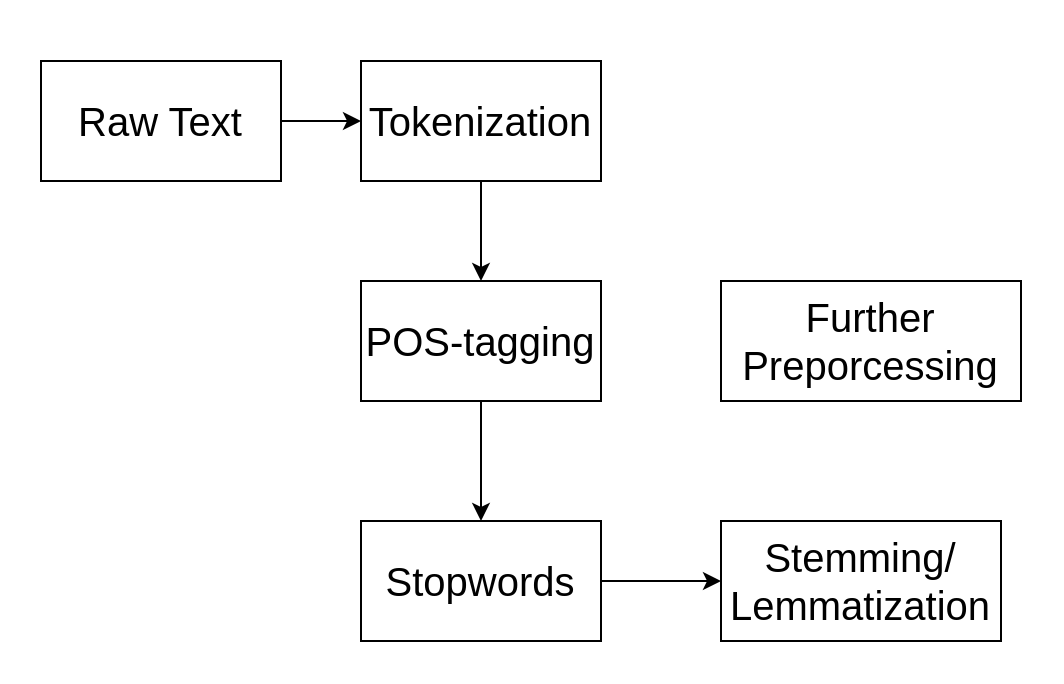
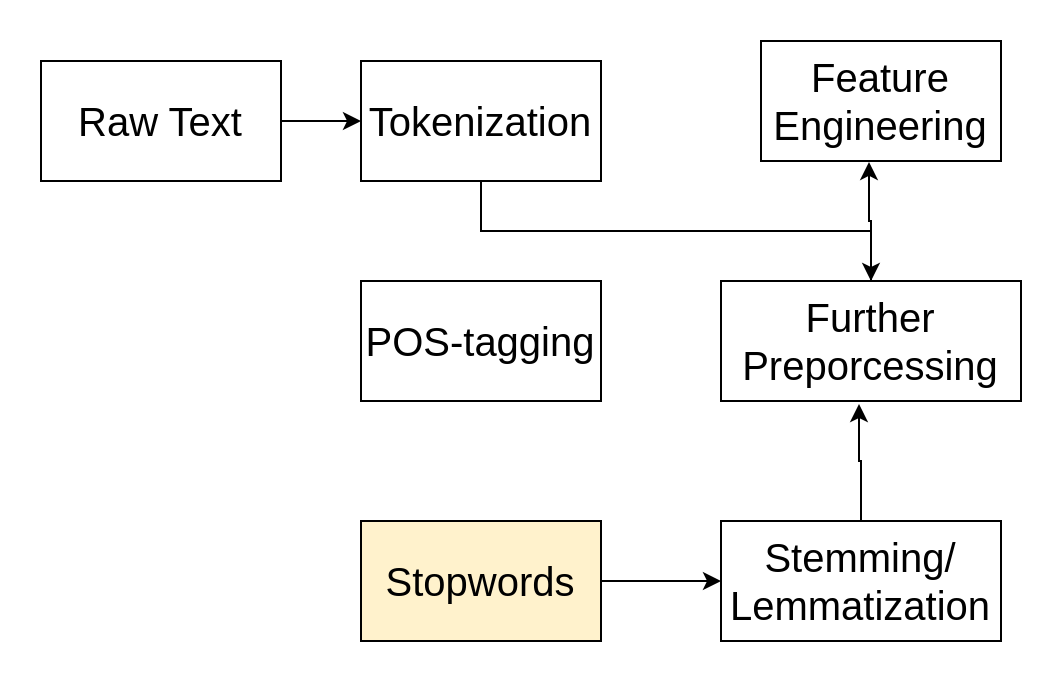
  <mxCell id="0" />
  <mxCell id="1" parent="0" />
  <mxCell id="2" style="edgeStyle=orthogonalEdgeStyle;rounded=0;orthogonalLoop=1;jettySize=auto;html=1;exitX=1;exitY=0.5;exitDx=0;exitDy=0;entryX=0;entryY=0.5;entryDx=0;entryDy=0;fontSize=20;" edge="1" parent="1" source="3" target="5"><mxGeometry relative="1" as="geometry" /></mxCell>
  <mxCell id="3" value="&lt;font style=&quot;font-size: 20px;&quot;&gt;Raw Text&lt;/font&gt;" style="rounded=0;whiteSpace=wrap;html=1;" vertex="1" parent="1"><mxGeometry x="20" y="30" width="120" height="60" as="geometry" /></mxCell>
- <mxCell id="4" style="edgeStyle=orthogonalEdgeStyle;rounded=0;orthogonalLoop=1;jettySize=auto;html=1;exitX=0.5;exitY=1;exitDx=0;exitDy=0;entryX=0.5;entryY=0;entryDx=0;entryDy=0;fontSize=20;" edge="1" parent="1" source="5" target="9"><mxGeometry relative="1" as="geometry" /></mxCell>
+ <mxCell id="4" style="edgeStyle=orthogonalEdgeStyle;rounded=0;orthogonalLoop=1;jettySize=auto;html=1;exitX=0.5;exitY=1;exitDx=0;exitDy=0;fontSize=20;" edge="1" parent="1" source="5" target="13"><mxGeometry relative="1" as="geometry" /></mxCell>
  <mxCell id="5" value="Tokenization" style="rounded=0;whiteSpace=wrap;html=1;fontSize=20;" vertex="1" parent="1"><mxGeometry x="180" y="30" width="120" height="60" as="geometry" /></mxCell>
  <mxCell id="6" style="edgeStyle=orthogonalEdgeStyle;rounded=0;orthogonalLoop=1;jettySize=auto;html=1;exitX=1;exitY=0.5;exitDx=0;exitDy=0;entryX=0;entryY=0.5;entryDx=0;entryDy=0;fontSize=20;" edge="1" parent="1" source="7" target="11"><mxGeometry relative="1" as="geometry" /></mxCell>
- <mxCell id="7" value="Stopwords" style="rounded=0;whiteSpace=wrap;html=1;fontSize=20;" vertex="1" parent="1"><mxGeometry x="180" y="260" width="120" height="60" as="geometry" /></mxCell>
- <mxCell id="8" style="edgeStyle=orthogonalEdgeStyle;rounded=0;orthogonalLoop=1;jettySize=auto;html=1;exitX=0.5;exitY=1;exitDx=0;exitDy=0;entryX=0.5;entryY=0;entryDx=0;entryDy=0;fontSize=20;" edge="1" parent="1" source="9" target="7"><mxGeometry relative="1" as="geometry" /></mxCell>
+ <mxCell id="7" value="Stopwords" style="rounded=0;whiteSpace=wrap;html=1;fontSize=20;fillColor=#fff2cc;" vertex="1" parent="1"><mxGeometry x="180" y="260" width="120" height="60" as="geometry" /></mxCell>
  <mxCell id="9" value="POS-tagging" style="rounded=0;whiteSpace=wrap;html=1;fontSize=20;" vertex="1" parent="1"><mxGeometry x="180" y="140" width="120" height="60" as="geometry" /></mxCell>
+ <mxCell id="10" style="edgeStyle=orthogonalEdgeStyle;rounded=0;orthogonalLoop=1;jettySize=auto;html=1;exitX=0.5;exitY=0;exitDx=0;exitDy=0;entryX=0.46;entryY=1.025;entryDx=0;entryDy=0;entryPerimeter=0;fontSize=20;" edge="1" parent="1" source="11" target="13"><mxGeometry relative="1" as="geometry" /></mxCell>
  <mxCell id="11" value="Stemming/&lt;br&gt;Lemmatization" style="rounded=0;whiteSpace=wrap;html=1;fontSize=20;" vertex="1" parent="1"><mxGeometry x="360" y="260" width="140" height="60" as="geometry" /></mxCell>
+ <mxCell id="12" style="edgeStyle=orthogonalEdgeStyle;rounded=0;orthogonalLoop=1;jettySize=auto;html=1;exitX=0.5;exitY=0;exitDx=0;exitDy=0;fontSize=20;entryX=0.45;entryY=1.008;entryDx=0;entryDy=0;entryPerimeter=0;" edge="1" parent="1" source="13" target="14"><mxGeometry relative="1" as="geometry"><mxPoint x="435" y="90" as="targetPoint" /></mxGeometry></mxCell>
  <mxCell id="13" value="Further Preporcessing" style="rounded=0;whiteSpace=wrap;html=1;fontSize=20;" vertex="1" parent="1"><mxGeometry x="360" y="140" width="150" height="60" as="geometry" /></mxCell>
+ <mxCell id="14" value="Feature Engineering" style="rounded=0;whiteSpace=wrap;html=1;fontSize=20;" vertex="1" parent="1"><mxGeometry x="380" y="20" width="120" height="60" as="geometry" /></mxCell>
